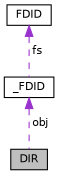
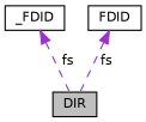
  digraph {
    node [color=black fillcolor=white fontname=Helvetica fontsize=10 shape=record style=filled]
    edge [color=darkorchid3 dir=back fontname=Helvetica fontsize=10 labelfontname=Helvetica labelfontsize=10 style=dashed]
    n1 [fillcolor=grey75 fontcolor=black height=0.2 label=DIR width=0.4]
    n2 [height=0.2 label=_FDID width=0.4]
    n3 [height=0.2 label=FDID width=0.4]
-   n2 -> n1 [label=" obj"]
-   n3 -> n2 [label=" fs"]
+   n2 -> n1 [label=" fs"]
+   n3 -> n1 [label=" fs"]
  }
